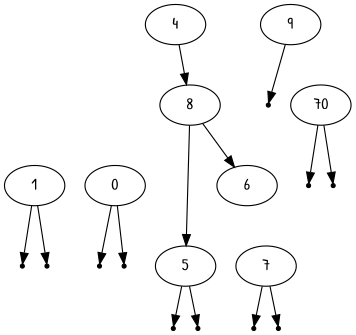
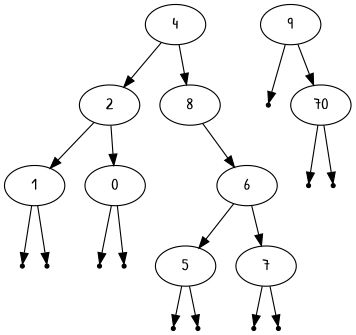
  digraph {
    fontname="Patrick Hand"
    node [fontname="Patrick Hand" shape=point]
    edge [fontname="Patrick Hand"]
    1 [shape=""]
    null1
    null2
+   2 [shape=""]
    n5 [label=0 shape=""]
    null3
    null4
    4 [shape=""]
    8 [shape=""]
    6 [shape=""]
    5 [shape=""]
    7 [shape=""]
    9 [shape=""]
    null9
    n15 [label=70 shape=""]
    null5
    null6
    null7
    null8
    null10
    null11
    1 -> null1
    1 -> null2
+   2 -> 1
+   2 -> n5
    n5 -> null3
    n5 -> null4
+   4 -> 2
    4 -> 8
    8 -> 6
-   8 -> 5
+   6 -> 5
+   6 -> 7
    5 -> null5
    5 -> null6
    7 -> null7
    7 -> null8
    9 -> null9
+   9 -> n15
    n15 -> null10
    n15 -> null11
  }
